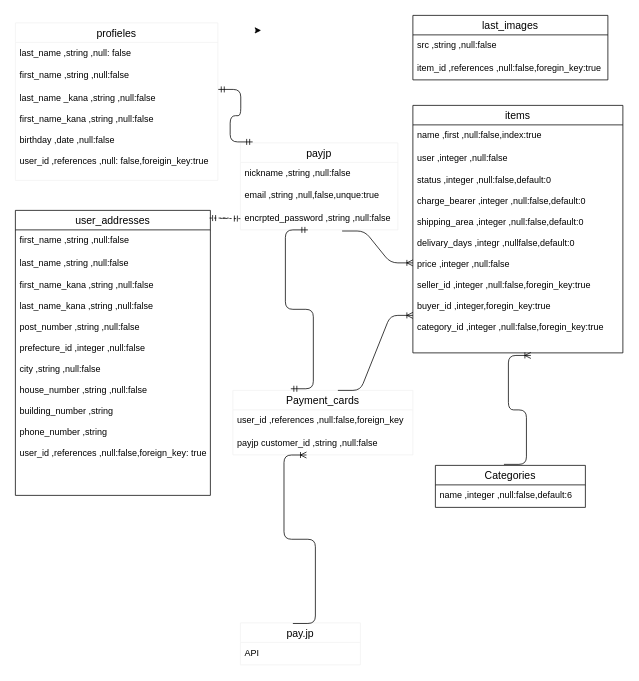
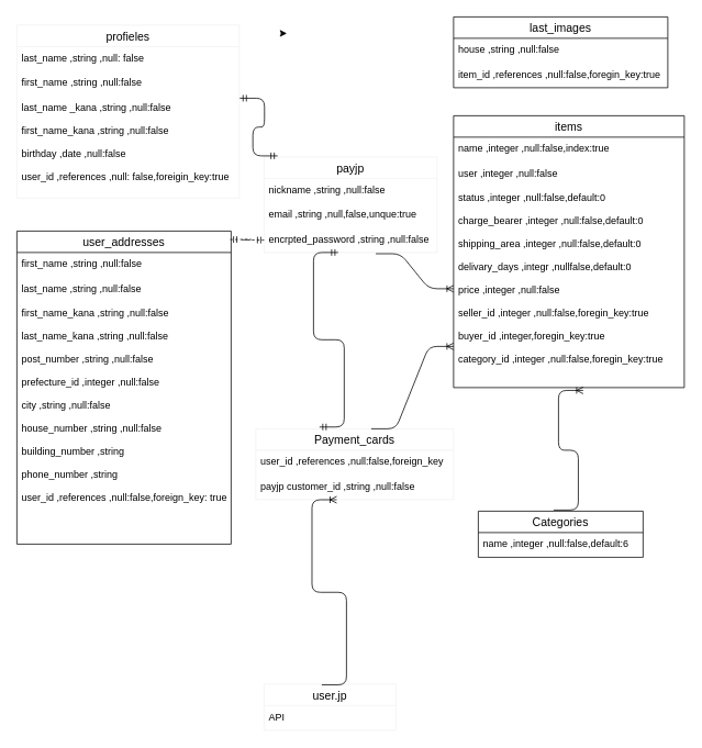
  <mxCell id="0" />
  <mxCell id="1" parent="0" />
  <mxCell id="2" style="edgeStyle=orthogonalEdgeStyle;rounded=0;orthogonalLoop=1;jettySize=auto;html=1;exitX=0;exitY=0;exitDx=0;exitDy=0;entryX=0.048;entryY=-0.01;entryDx=0;entryDy=0;entryPerimeter=0;" edge="1" parent="1"><mxGeometry relative="1" as="geometry"><mxPoint x="340" y="40" as="sourcePoint" /><mxPoint x="347.68" y="39.5" as="targetPoint" /></mxGeometry></mxCell>
  <mxCell id="3" value="payjp" style="swimlane;fontStyle=0;childLayout=stackLayout;horizontal=1;startSize=26;horizontalStack=0;resizeParent=1;resizeParentMax=0;resizeLast=0;collapsible=1;marginBottom=0;align=center;fontSize=14;strokeColor=#f0f0f0;" vertex="1" parent="1"><mxGeometry x="320" y="190" width="210" height="116" as="geometry" /></mxCell>
  <mxCell id="4" value="nickname ,string ,null:false" style="text;strokeColor=none;fillColor=none;spacingLeft=4;spacingRight=4;overflow=hidden;rotatable=0;points=[[0,0.5],[1,0.5]];portConstraint=eastwest;fontSize=12;" vertex="1" parent="3"><mxGeometry y="26" width="210" height="30" as="geometry" /></mxCell>
  <mxCell id="5" value="email ,string ,null,false,unque:true" style="text;strokeColor=none;fillColor=none;spacingLeft=4;spacingRight=4;overflow=hidden;rotatable=0;points=[[0,0.5],[1,0.5]];portConstraint=eastwest;fontSize=12;" vertex="1" parent="3"><mxGeometry y="56" width="210" height="30" as="geometry" /></mxCell>
  <mxCell id="6" value="encrpted_password ,string ,null:false" style="text;strokeColor=none;fillColor=none;spacingLeft=4;spacingRight=4;overflow=hidden;rotatable=0;points=[[0,0.5],[1,0.5]];portConstraint=eastwest;fontSize=12;" vertex="1" parent="3"><mxGeometry y="86" width="210" height="30" as="geometry" /></mxCell>
  <mxCell id="7" value="Payment_cards" style="swimlane;fontStyle=0;childLayout=stackLayout;horizontal=1;startSize=26;horizontalStack=0;resizeParent=1;resizeParentMax=0;resizeLast=0;collapsible=1;marginBottom=0;align=center;fontSize=14;strokeColor=#f0f0f0;" vertex="1" parent="1"><mxGeometry x="310" y="520" width="240" height="86" as="geometry" /></mxCell>
  <mxCell id="8" value="user_id ,references ,null:false,foreign_key" style="text;strokeColor=none;fillColor=none;spacingLeft=4;spacingRight=4;overflow=hidden;rotatable=0;points=[[0,0.5],[1,0.5]];portConstraint=eastwest;fontSize=12;" vertex="1" parent="7"><mxGeometry y="26" width="240" height="30" as="geometry" /></mxCell>
  <mxCell id="9" value="payjp customer_id ,string ,null:false" style="text;strokeColor=none;fillColor=none;spacingLeft=4;spacingRight=4;overflow=hidden;rotatable=0;points=[[0,0.5],[1,0.5]];portConstraint=eastwest;fontSize=12;" vertex="1" parent="7"><mxGeometry y="56" width="240" height="30" as="geometry" /></mxCell>
- <mxCell id="10" value="pay.jp" style="swimlane;fontStyle=0;childLayout=stackLayout;horizontal=1;startSize=26;horizontalStack=0;resizeParent=1;resizeParentMax=0;resizeLast=0;collapsible=1;marginBottom=0;align=center;fontSize=14;strokeColor=#f0f0f0;" vertex="1" parent="1"><mxGeometry x="320" y="830" width="160" height="56" as="geometry" /></mxCell>
+ <mxCell id="10" value="user.jp" style="swimlane;fontStyle=0;childLayout=stackLayout;horizontal=1;startSize=26;horizontalStack=0;resizeParent=1;resizeParentMax=0;resizeLast=0;collapsible=1;marginBottom=0;align=center;fontSize=14;strokeColor=#f0f0f0;" vertex="1" parent="1"><mxGeometry x="320" y="830" width="160" height="56" as="geometry" /></mxCell>
  <mxCell id="11" value="API" style="text;strokeColor=none;fillColor=none;spacingLeft=4;spacingRight=4;overflow=hidden;rotatable=0;points=[[0,0.5],[1,0.5]];portConstraint=eastwest;fontSize=12;" vertex="1" parent="10"><mxGeometry y="26" width="160" height="30" as="geometry" /></mxCell>
  <mxCell id="12" value="profieles" style="swimlane;fontStyle=0;childLayout=stackLayout;horizontal=1;startSize=26;horizontalStack=0;resizeParent=1;resizeParentMax=0;resizeLast=0;collapsible=1;marginBottom=0;align=center;fontSize=14;strokeColor=#f0f0f0;" vertex="1" parent="1"><mxGeometry x="20" y="30" width="270" height="210" as="geometry" /></mxCell>
  <mxCell id="13" value="last_name ,string ,null: false" style="text;strokeColor=none;fillColor=none;spacingLeft=4;spacingRight=4;overflow=hidden;rotatable=0;points=[[0,0.5],[1,0.5]];portConstraint=eastwest;fontSize=12;" vertex="1" parent="12"><mxGeometry y="26" width="270" height="30" as="geometry" /></mxCell>
  <mxCell id="14" value="first_name ,string ,null:false" style="text;strokeColor=none;fillColor=none;spacingLeft=4;spacingRight=4;overflow=hidden;rotatable=0;points=[[0,0.5],[1,0.5]];portConstraint=eastwest;fontSize=12;" vertex="1" parent="12"><mxGeometry y="56" width="270" height="30" as="geometry" /></mxCell>
  <mxCell id="15" value="last_name _kana ,string ,null:false&#10;&#10;first_name_kana ,string ,null:false&#10;&#10;birthday ,date ,null:false&#10;&#10;user_id ,references ,null: false,foreigin_key:true " style="text;strokeColor=none;fillColor=none;spacingLeft=4;spacingRight=4;overflow=hidden;rotatable=0;points=[[0,0.5],[1,0.5]];portConstraint=eastwest;fontSize=12;" vertex="1" parent="12"><mxGeometry y="86" width="270" height="124" as="geometry" /></mxCell>
  <mxCell id="16" value="user_addresses" style="swimlane;fontStyle=0;childLayout=stackLayout;horizontal=1;startSize=26;horizontalStack=0;resizeParent=1;resizeParentMax=0;resizeLast=0;collapsible=1;marginBottom=0;align=center;fontSize=14;fillColor=none;gradientColor=none;" vertex="1" parent="1"><mxGeometry x="20" y="280" width="260" height="380" as="geometry" /></mxCell>
  <mxCell id="17" value="first_name ,string ,null:false" style="text;strokeColor=none;fillColor=none;spacingLeft=4;spacingRight=4;overflow=hidden;rotatable=0;points=[[0,0.5],[1,0.5]];portConstraint=eastwest;fontSize=12;" vertex="1" parent="16"><mxGeometry y="26" width="260" height="30" as="geometry" /></mxCell>
  <mxCell id="18" value="last_name ,string ,null:false" style="text;strokeColor=none;fillColor=none;spacingLeft=4;spacingRight=4;overflow=hidden;rotatable=0;points=[[0,0.5],[1,0.5]];portConstraint=eastwest;fontSize=12;" vertex="1" parent="16"><mxGeometry y="56" width="260" height="30" as="geometry" /></mxCell>
  <mxCell id="19" value="first_name_kana ,string ,null:false&#10;&#10;last_name_kana ,string ,null:false&#10;&#10;post_number ,string ,null:false&#10;&#10;prefecture_id ,integer ,null:false&#10;&#10;city ,string ,null:false&#10;&#10;house_number ,string ,null:false&#10;&#10;building_number ,string&#10;&#10;phone_number ,string&#10;&#10;user_id ,references ,null:false,foreign_key: true&#10;&#10;&#10;&#10;&#10;&#10;&#10;" style="text;strokeColor=none;fillColor=none;spacingLeft=4;spacingRight=4;overflow=hidden;rotatable=0;points=[[0,0.5],[1,0.5]];portConstraint=eastwest;fontSize=12;" vertex="1" parent="16"><mxGeometry y="86" width="260" height="294" as="geometry" /></mxCell>
  <mxCell id="20" value="last_images" style="swimlane;fontStyle=0;childLayout=stackLayout;horizontal=1;startSize=26;horizontalStack=0;resizeParent=1;resizeParentMax=0;resizeLast=0;collapsible=1;marginBottom=0;align=center;fontSize=14;fillColor=none;gradientColor=none;" vertex="1" parent="1"><mxGeometry x="550" y="20" width="260" height="86" as="geometry" /></mxCell>
- <mxCell id="21" value="src ,string ,null:false" style="text;strokeColor=none;fillColor=none;spacingLeft=4;spacingRight=4;overflow=hidden;rotatable=0;points=[[0,0.5],[1,0.5]];portConstraint=eastwest;fontSize=12;" vertex="1" parent="20"><mxGeometry y="26" width="260" height="30" as="geometry" /></mxCell>
+ <mxCell id="21" value="house ,string ,null:false" style="text;strokeColor=none;fillColor=none;spacingLeft=4;spacingRight=4;overflow=hidden;rotatable=0;points=[[0,0.5],[1,0.5]];portConstraint=eastwest;fontSize=12;" vertex="1" parent="20"><mxGeometry y="26" width="260" height="30" as="geometry" /></mxCell>
  <mxCell id="22" value="item_id ,references ,null:false,foregin_key:true" style="text;strokeColor=none;fillColor=none;spacingLeft=4;spacingRight=4;overflow=hidden;rotatable=0;points=[[0,0.5],[1,0.5]];portConstraint=eastwest;fontSize=12;" vertex="1" parent="20"><mxGeometry y="56" width="260" height="30" as="geometry" /></mxCell>
  <mxCell id="23" value="items" style="swimlane;fontStyle=0;childLayout=stackLayout;horizontal=1;startSize=26;horizontalStack=0;resizeParent=1;resizeParentMax=0;resizeLast=0;collapsible=1;marginBottom=0;align=center;fontSize=14;fillColor=none;gradientColor=none;" vertex="1" parent="1"><mxGeometry x="550" y="140" width="280" height="330" as="geometry" /></mxCell>
- <mxCell id="24" value="name ,first ,null:false,index:true" style="text;strokeColor=none;fillColor=none;spacingLeft=4;spacingRight=4;overflow=hidden;rotatable=0;points=[[0,0.5],[1,0.5]];portConstraint=eastwest;fontSize=12;" vertex="1" parent="23"><mxGeometry y="26" width="280" height="30" as="geometry" /></mxCell>
+ <mxCell id="24" value="name ,integer ,null:false,index:true" style="text;strokeColor=none;fillColor=none;spacingLeft=4;spacingRight=4;overflow=hidden;rotatable=0;points=[[0,0.5],[1,0.5]];portConstraint=eastwest;fontSize=12;" vertex="1" parent="23"><mxGeometry y="26" width="280" height="30" as="geometry" /></mxCell>
  <mxCell id="25" value="user ,integer ,null:false" style="text;strokeColor=none;fillColor=none;spacingLeft=4;spacingRight=4;overflow=hidden;rotatable=0;points=[[0,0.5],[1,0.5]];portConstraint=eastwest;fontSize=12;" vertex="1" parent="23"><mxGeometry y="56" width="280" height="30" as="geometry" /></mxCell>
  <mxCell id="26" value="status ,integer ,null:false,default:0&#10;&#10;charge_bearer ,integer ,null:false,default:0&#10;&#10;shipping_area ,integer ,null:false,default:0&#10;&#10;delivary_days ,integr ,nullfalse,default:0&#10;&#10;price ,integer ,null:false&#10;&#10;seller_id ,integer ,null:false,foregin_key:true&#10;&#10;buyer_id ,integer,foregin_key:true&#10;&#10;category_id ,integer ,null:false,foregin_key:true&#10;&#10;" style="text;strokeColor=none;fillColor=none;spacingLeft=4;spacingRight=4;overflow=hidden;rotatable=0;points=[[0,0.5],[1,0.5]];portConstraint=eastwest;fontSize=12;" vertex="1" parent="23"><mxGeometry y="86" width="280" height="244" as="geometry" /></mxCell>
  <mxCell id="27" value="Categories" style="swimlane;fontStyle=0;childLayout=stackLayout;horizontal=1;startSize=26;horizontalStack=0;resizeParent=1;resizeParentMax=0;resizeLast=0;collapsible=1;marginBottom=0;align=center;fontSize=14;fillColor=none;gradientColor=none;" vertex="1" parent="1"><mxGeometry x="580" y="620" width="200" height="56" as="geometry" /></mxCell>
  <mxCell id="28" value="name ,integer ,null:false,default:6" style="text;strokeColor=none;fillColor=none;spacingLeft=4;spacingRight=4;overflow=hidden;rotatable=0;points=[[0,0.5],[1,0.5]];portConstraint=eastwest;fontSize=12;" vertex="1" parent="27"><mxGeometry y="26" width="200" height="30" as="geometry" /></mxCell>
  <mxCell id="29" value="" style="edgeStyle=entityRelationEdgeStyle;fontSize=12;html=1;endArrow=ERoneToMany;exitX=0.457;exitY=-0.024;exitDx=0;exitDy=0;exitPerimeter=0;entryX=0.562;entryY=1.014;entryDx=0;entryDy=0;entryPerimeter=0;" edge="1" parent="1" source="27" target="26"><mxGeometry width="100" height="100" relative="1" as="geometry"><mxPoint x="620" y="590" as="sourcePoint" /><mxPoint x="720" y="490" as="targetPoint" /></mxGeometry></mxCell>
  <mxCell id="30" value="" style="edgeStyle=entityRelationEdgeStyle;fontSize=12;html=1;endArrow=ERoneToMany;" edge="1" parent="1"><mxGeometry width="100" height="100" relative="1" as="geometry"><mxPoint x="450" y="520" as="sourcePoint" /><mxPoint x="550" y="420" as="targetPoint" /></mxGeometry></mxCell>
  <mxCell id="31" value="" style="edgeStyle=entityRelationEdgeStyle;fontSize=12;html=1;endArrow=ERoneToMany;entryX=0.409;entryY=1.006;entryDx=0;entryDy=0;entryPerimeter=0;" edge="1" parent="1" target="9"><mxGeometry width="100" height="100" relative="1" as="geometry"><mxPoint x="390" y="830.833" as="sourcePoint" /><mxPoint x="410" y="560" as="targetPoint" /></mxGeometry></mxCell>
  <mxCell id="32" value="" style="edgeStyle=entityRelationEdgeStyle;fontSize=12;html=1;endArrow=ERoneToMany;exitX=0.646;exitY=1.05;exitDx=0;exitDy=0;exitPerimeter=0;" edge="1" parent="1" source="6"><mxGeometry width="100" height="100" relative="1" as="geometry"><mxPoint x="440" y="340" as="sourcePoint" /><mxPoint x="550" y="350" as="targetPoint" /></mxGeometry></mxCell>
  <mxCell id="33" value="" style="edgeStyle=entityRelationEdgeStyle;fontSize=12;html=1;endArrow=ERmandOne;startArrow=ERmandOne;entryX=1.002;entryY=0.022;entryDx=0;entryDy=0;entryPerimeter=0;exitX=0.078;exitY=-0.011;exitDx=0;exitDy=0;exitPerimeter=0;" edge="1" parent="1" source="3" target="15"><mxGeometry width="100" height="100" relative="1" as="geometry"><mxPoint x="140" y="260" as="sourcePoint" /><mxPoint x="240" y="160" as="targetPoint" /></mxGeometry></mxCell>
  <mxCell id="34" value="" style="edgeStyle=entityRelationEdgeStyle;fontSize=12;html=1;endArrow=ERmandOne;startArrow=ERmandOne;entryX=0;entryY=0.5;entryDx=0;entryDy=0;exitX=0.996;exitY=0.027;exitDx=0;exitDy=0;exitPerimeter=0;dashed=1;" edge="1" parent="1" source="16" target="6"><mxGeometry width="100" height="100" relative="1" as="geometry"><mxPoint x="290" y="291" as="sourcePoint" /><mxPoint x="240" y="160" as="targetPoint" /></mxGeometry></mxCell>
  <mxCell id="35" value="" style="edgeStyle=entityRelationEdgeStyle;fontSize=12;html=1;endArrow=ERmandOne;startArrow=ERmandOne;exitX=0.322;exitY=-0.025;exitDx=0;exitDy=0;exitPerimeter=0;" edge="1" parent="1" source="7"><mxGeometry width="100" height="100" relative="1" as="geometry"><mxPoint x="310" y="406" as="sourcePoint" /><mxPoint x="410" y="306" as="targetPoint" /></mxGeometry></mxCell>
